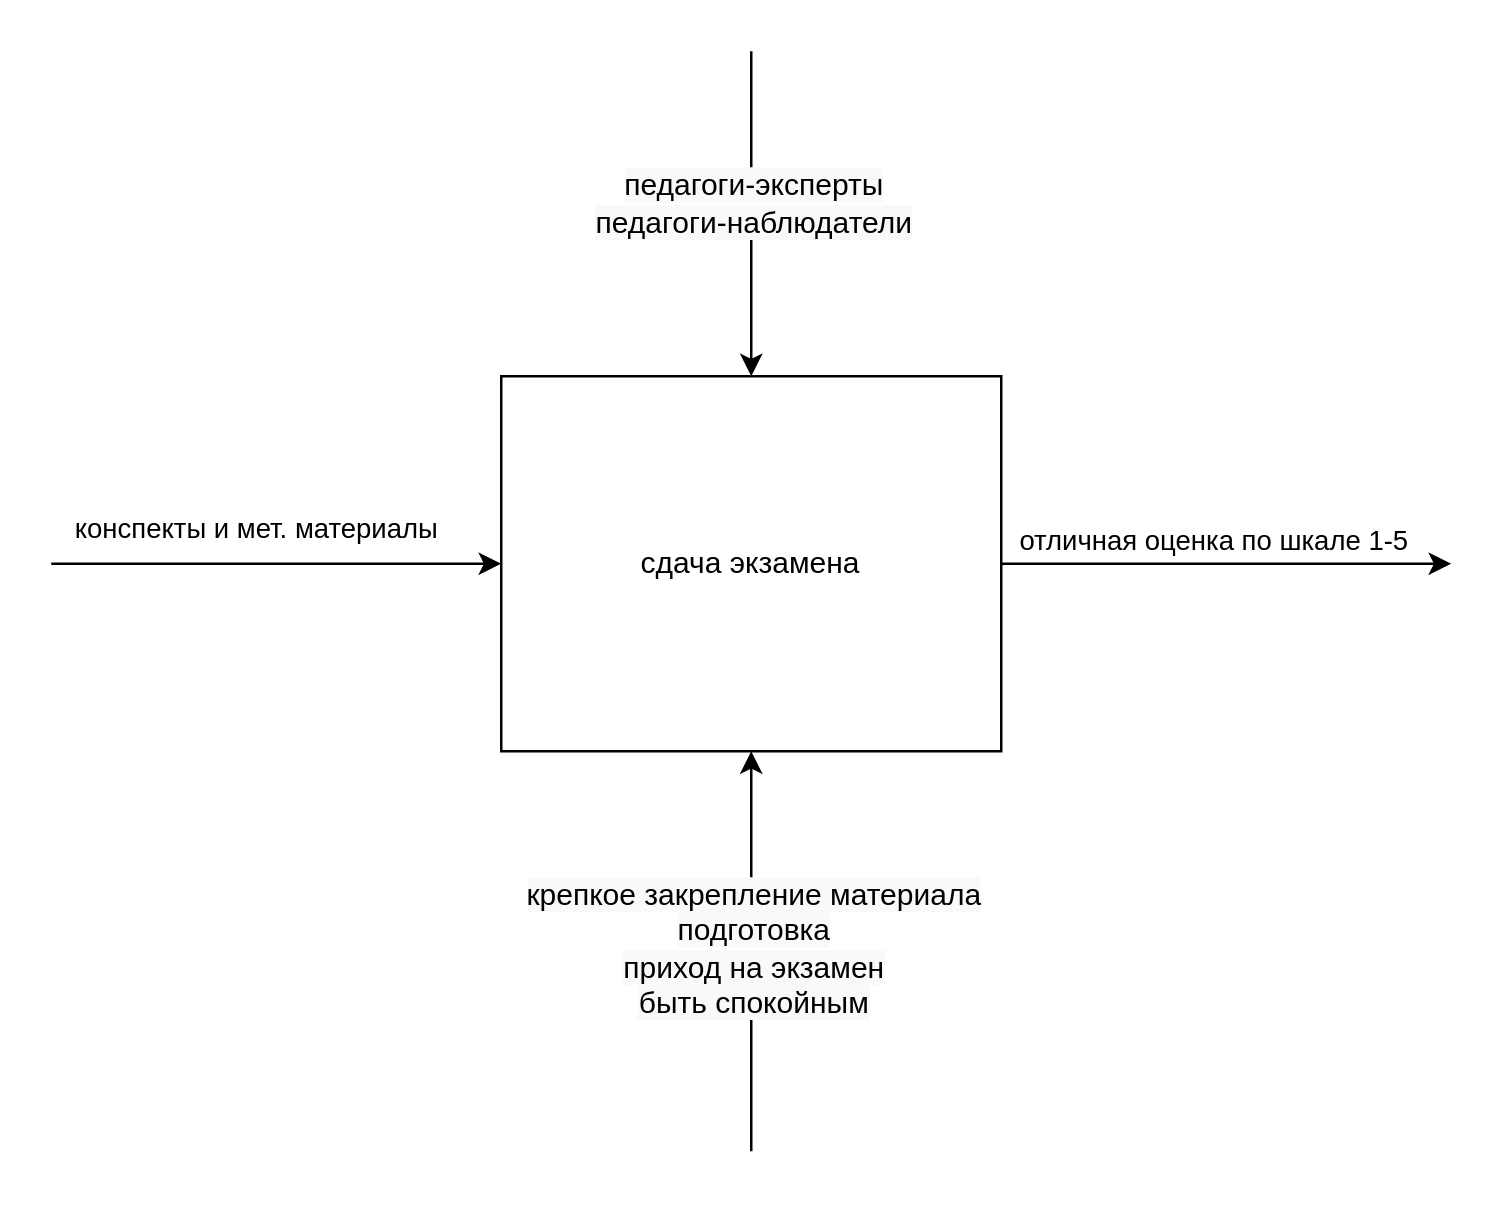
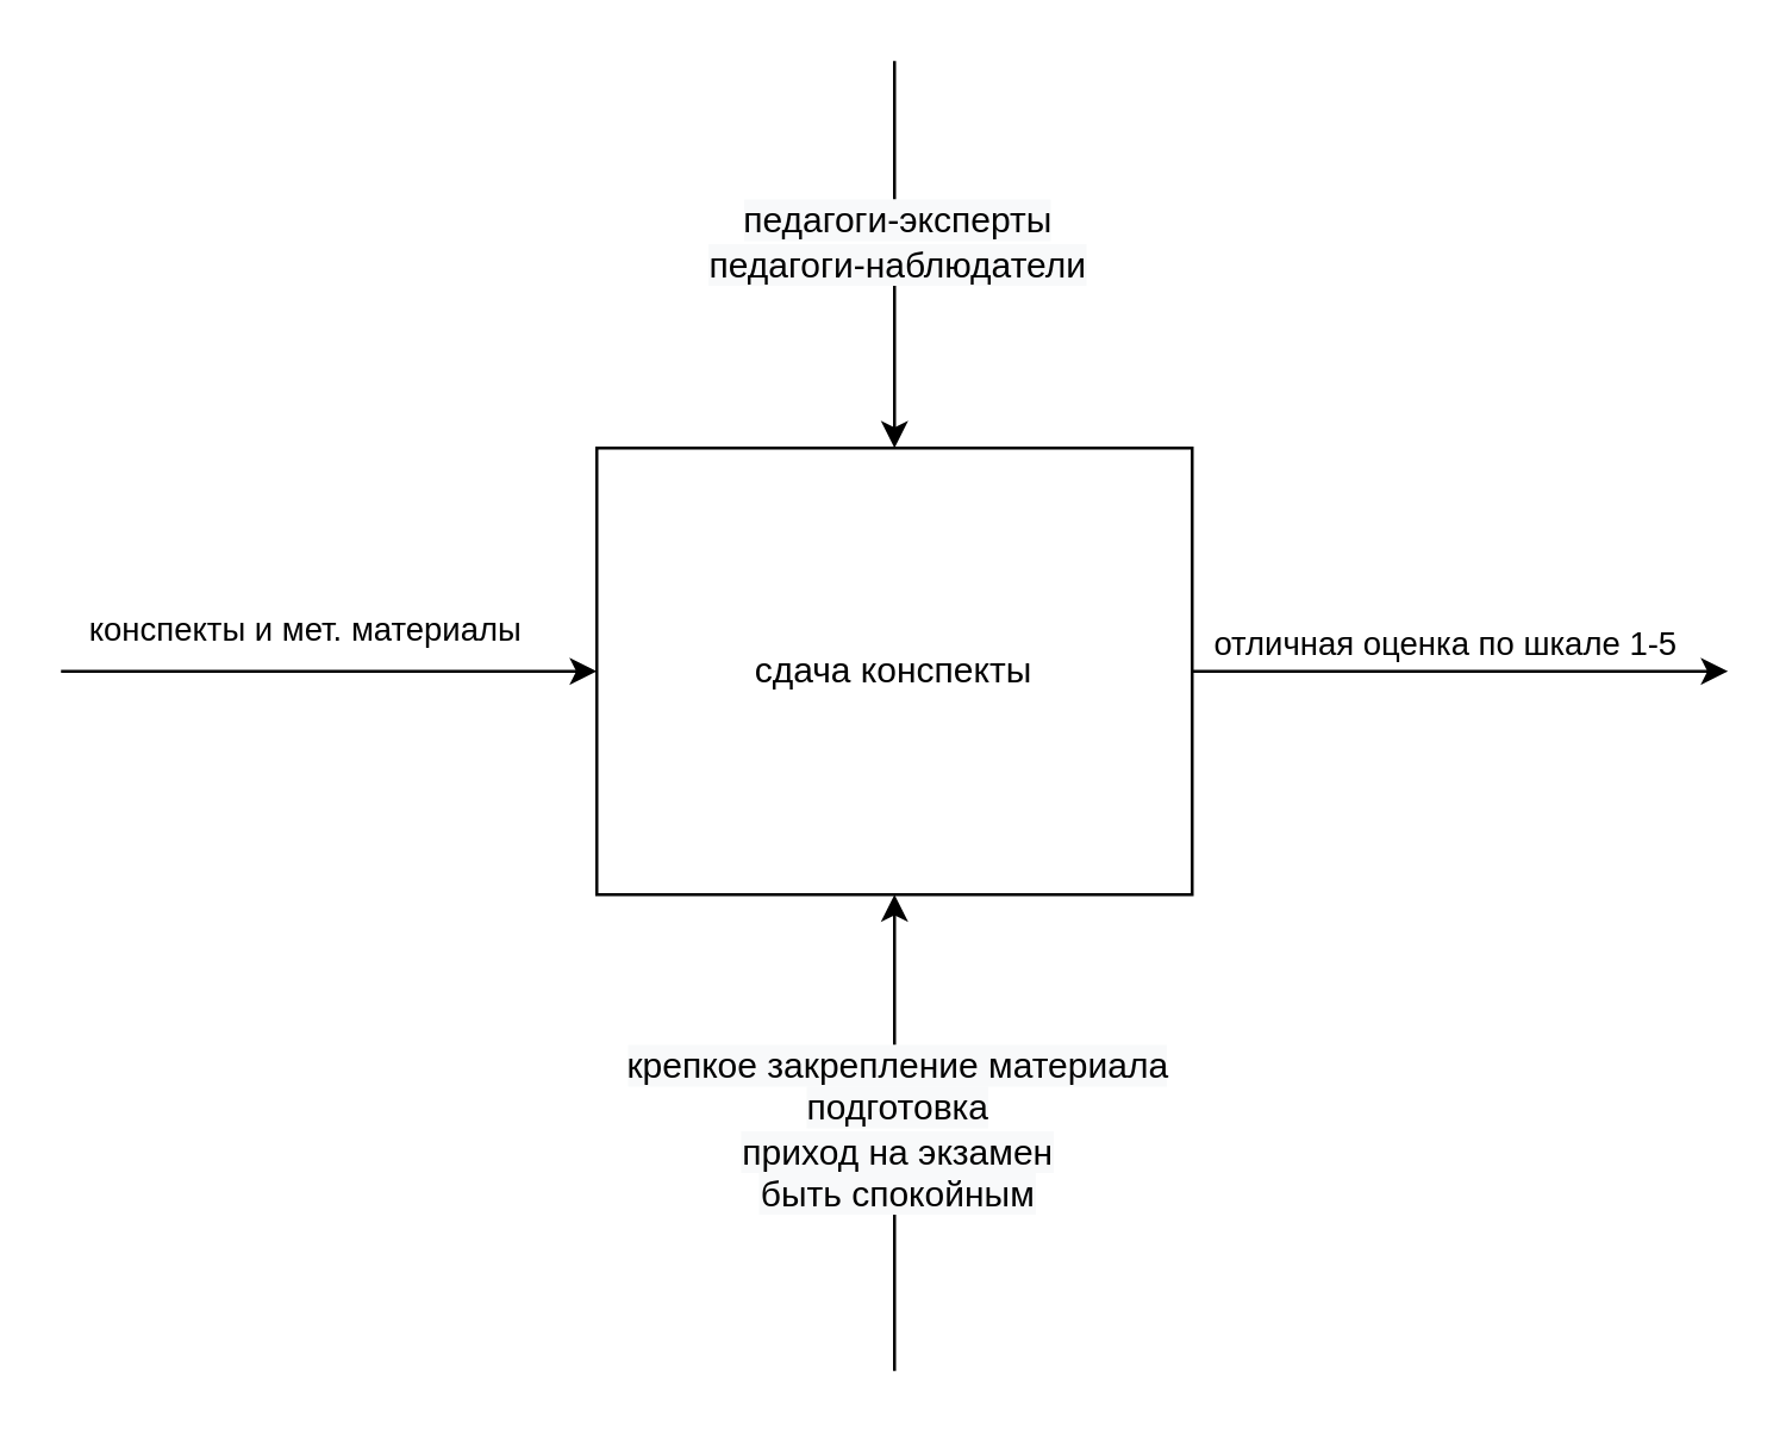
  <mxCell id="0" />
  <mxCell id="1" parent="0" />
- <mxCell id="2" value="сдача экзамена" style="whiteSpace=wrap;html=1;" vertex="1" parent="1"><mxGeometry x="200" y="150" width="200" height="150" as="geometry" /></mxCell>
+ <mxCell id="2" value="сдача конспекты" style="whiteSpace=wrap;html=1;" vertex="1" parent="1"><mxGeometry x="200" y="150" width="200" height="150" as="geometry" /></mxCell>
  <mxCell id="3" value="" style="endArrow=classic;html=1;rounded=0;entryX=0;entryY=0.5;entryDx=0;entryDy=0;" edge="1" parent="1" target="2"><mxGeometry width="50" height="50" relative="1" as="geometry"><mxPoint x="20" y="225" as="sourcePoint" /><mxPoint x="200" y="250" as="targetPoint" /><Array as="points" /></mxGeometry></mxCell>
  <mxCell id="4" value="конспекты и мет. материалы" style="edgeLabel;html=1;align=center;verticalAlign=middle;resizable=0;points=[];" vertex="1" connectable="0" parent="3"><mxGeometry x="-0.261" y="1" relative="1" as="geometry"><mxPoint x="14" y="-14" as="offset" /></mxGeometry></mxCell>
  <mxCell id="5" value="" style="endArrow=classic;html=1;rounded=0;exitX=1;exitY=0.5;exitDx=0;exitDy=0;" edge="1" parent="1" source="2"><mxGeometry width="50" height="50" relative="1" as="geometry"><mxPoint x="400" y="280" as="sourcePoint" /><mxPoint x="580" y="225" as="targetPoint" /></mxGeometry></mxCell>
  <mxCell id="6" value="отличная оценка по шкале 1-5" style="edgeLabel;html=1;align=center;verticalAlign=middle;resizable=0;points=[];" vertex="1" connectable="0" parent="5"><mxGeometry x="-0.095" y="-1" relative="1" as="geometry"><mxPoint x="3" y="-11" as="offset" /></mxGeometry></mxCell>
  <mxCell id="7" value="" style="endArrow=classic;html=1;rounded=0;entryX=0.5;entryY=0;entryDx=0;entryDy=0;" edge="1" parent="1" target="2"><mxGeometry width="50" height="50" relative="1" as="geometry"><mxPoint x="300" y="20" as="sourcePoint" /><mxPoint x="320" y="70" as="targetPoint" /><Array as="points"><mxPoint x="300" y="70" /></Array></mxGeometry></mxCell>
  <mxCell id="8" value="&lt;span style=&quot;font-size: 12px; background-color: rgb(248, 249, 250);&quot;&gt;педагоги-эксперты&lt;/span&gt;&lt;br style=&quot;font-size: 12px; background-color: rgb(248, 249, 250);&quot;&gt;&lt;span style=&quot;font-size: 12px; background-color: rgb(248, 249, 250);&quot;&gt;педагоги-наблюдатели&lt;/span&gt;" style="edgeLabel;html=1;align=center;verticalAlign=middle;resizable=0;points=[];" vertex="1" connectable="0" parent="7"><mxGeometry x="-0.435" relative="1" as="geometry"><mxPoint y="23" as="offset" /></mxGeometry></mxCell>
  <mxCell id="9" value="" style="endArrow=classic;html=1;rounded=0;entryX=0.5;entryY=1;entryDx=0;entryDy=0;" edge="1" parent="1" target="2"><mxGeometry width="50" height="50" relative="1" as="geometry"><mxPoint x="300" y="460" as="sourcePoint" /><mxPoint x="300" y="470" as="targetPoint" /><Array as="points"><mxPoint x="300" y="410" /></Array></mxGeometry></mxCell>
  <mxCell id="10" value="&lt;span style=&quot;font-size: 12px; background-color: rgb(248, 249, 250);&quot;&gt;крепкое закрепление материала&lt;/span&gt;&lt;br style=&quot;font-size: 12px; background-color: rgb(248, 249, 250);&quot;&gt;&lt;span style=&quot;font-size: 12px; background-color: rgb(248, 249, 250);&quot;&gt;подготовка&lt;/span&gt;&lt;br style=&quot;font-size: 12px; background-color: rgb(248, 249, 250);&quot;&gt;&lt;span style=&quot;font-size: 12px; background-color: rgb(248, 249, 250);&quot;&gt;приход на экзамен&lt;br&gt;быть спокойным&lt;br&gt;&lt;/span&gt;" style="edgeLabel;html=1;align=center;verticalAlign=middle;resizable=0;points=[];" vertex="1" connectable="0" parent="9"><mxGeometry x="0.024" relative="1" as="geometry"><mxPoint as="offset" /></mxGeometry></mxCell>
